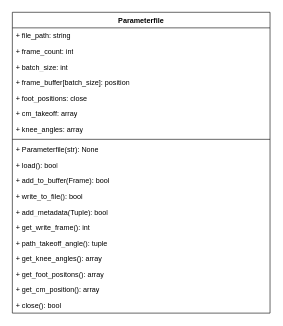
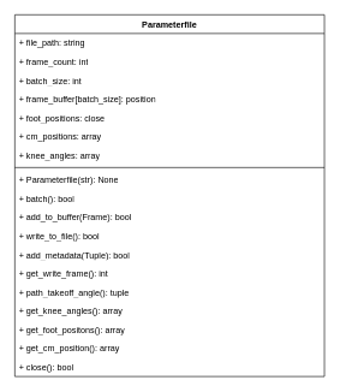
  <mxCell id="0" />
  <mxCell id="1" parent="0" />
  <mxCell id="2" value="Parameterfile&lt;div&gt;&lt;br&gt;&lt;/div&gt;" style="swimlane;fontStyle=1;align=center;verticalAlign=top;childLayout=stackLayout;horizontal=1;startSize=26;horizontalStack=0;resizeParent=1;resizeParentMax=0;resizeLast=0;collapsible=1;marginBottom=0;whiteSpace=wrap;html=1;" vertex="1" parent="1"><mxGeometry x="20" y="20" width="430" height="502" as="geometry" /></mxCell>
  <mxCell id="3" value="+ file_path: string" style="text;strokeColor=none;fillColor=none;align=left;verticalAlign=top;spacingLeft=4;spacingRight=4;overflow=hidden;rotatable=0;points=[[0,0.5],[1,0.5]];portConstraint=eastwest;whiteSpace=wrap;html=1;" vertex="1" parent="2"><mxGeometry y="26" width="430" height="26" as="geometry" /></mxCell>
  <mxCell id="4" value="+ frame_count: int" style="text;strokeColor=none;fillColor=none;align=left;verticalAlign=top;spacingLeft=4;spacingRight=4;overflow=hidden;rotatable=0;points=[[0,0.5],[1,0.5]];portConstraint=eastwest;whiteSpace=wrap;html=1;" vertex="1" parent="2"><mxGeometry y="52" width="430" height="26" as="geometry" /></mxCell>
  <mxCell id="5" value="+ batch_size: int" style="text;strokeColor=none;fillColor=none;align=left;verticalAlign=top;spacingLeft=4;spacingRight=4;overflow=hidden;rotatable=0;points=[[0,0.5],[1,0.5]];portConstraint=eastwest;whiteSpace=wrap;html=1;" vertex="1" parent="2"><mxGeometry y="78" width="430" height="26" as="geometry" /></mxCell>
  <mxCell id="6" value="+ frame_buffer[batch_size]: position" style="text;strokeColor=none;fillColor=none;align=left;verticalAlign=top;spacingLeft=4;spacingRight=4;overflow=hidden;rotatable=0;points=[[0,0.5],[1,0.5]];portConstraint=eastwest;whiteSpace=wrap;html=1;" vertex="1" parent="2"><mxGeometry y="104" width="430" height="26" as="geometry" /></mxCell>
  <mxCell id="7" value="+ foot_positions: close" style="text;strokeColor=none;fillColor=none;align=left;verticalAlign=top;spacingLeft=4;spacingRight=4;overflow=hidden;rotatable=0;points=[[0,0.5],[1,0.5]];portConstraint=eastwest;whiteSpace=wrap;html=1;" vertex="1" parent="2"><mxGeometry y="130" width="430" height="26" as="geometry" /></mxCell>
- <mxCell id="8" value="+ cm_takeoff: array" style="text;strokeColor=none;fillColor=none;align=left;verticalAlign=top;spacingLeft=4;spacingRight=4;overflow=hidden;rotatable=0;points=[[0,0.5],[1,0.5]];portConstraint=eastwest;whiteSpace=wrap;html=1;" vertex="1" parent="2"><mxGeometry y="156" width="430" height="26" as="geometry" /></mxCell>
+ <mxCell id="8" value="+ cm_positions: array" style="text;strokeColor=none;fillColor=none;align=left;verticalAlign=top;spacingLeft=4;spacingRight=4;overflow=hidden;rotatable=0;points=[[0,0.5],[1,0.5]];portConstraint=eastwest;whiteSpace=wrap;html=1;" vertex="1" parent="2"><mxGeometry y="156" width="430" height="26" as="geometry" /></mxCell>
  <mxCell id="9" value="+ knee_angles: array" style="text;strokeColor=none;fillColor=none;align=left;verticalAlign=top;spacingLeft=4;spacingRight=4;overflow=hidden;rotatable=0;points=[[0,0.5],[1,0.5]];portConstraint=eastwest;whiteSpace=wrap;html=1;" vertex="1" parent="2"><mxGeometry y="182" width="430" height="26" as="geometry" /></mxCell>
  <mxCell id="10" value="" style="line;strokeWidth=1;fillColor=none;align=left;verticalAlign=middle;spacingTop=-1;spacingLeft=3;spacingRight=3;rotatable=0;labelPosition=right;points=[];portConstraint=eastwest;strokeColor=inherit;" vertex="1" parent="2"><mxGeometry y="208" width="430" height="8" as="geometry" /></mxCell>
  <mxCell id="11" value="+ Parameterfile(str): None" style="text;strokeColor=none;fillColor=none;align=left;verticalAlign=top;spacingLeft=4;spacingRight=4;overflow=hidden;rotatable=0;points=[[0,0.5],[1,0.5]];portConstraint=eastwest;whiteSpace=wrap;html=1;" vertex="1" parent="2"><mxGeometry y="216" width="430" height="26" as="geometry" /></mxCell>
- <mxCell id="12" value="+ load(): bool" style="text;strokeColor=none;fillColor=none;align=left;verticalAlign=top;spacingLeft=4;spacingRight=4;overflow=hidden;rotatable=0;points=[[0,0.5],[1,0.5]];portConstraint=eastwest;whiteSpace=wrap;html=1;" vertex="1" parent="2"><mxGeometry y="242" width="430" height="26" as="geometry" /></mxCell>
+ <mxCell id="12" value="+ batch(): bool" style="text;strokeColor=none;fillColor=none;align=left;verticalAlign=top;spacingLeft=4;spacingRight=4;overflow=hidden;rotatable=0;points=[[0,0.5],[1,0.5]];portConstraint=eastwest;whiteSpace=wrap;html=1;" vertex="1" parent="2"><mxGeometry y="242" width="430" height="26" as="geometry" /></mxCell>
  <mxCell id="13" value="+ add_to_buffer(Frame): bool" style="text;strokeColor=none;fillColor=none;align=left;verticalAlign=top;spacingLeft=4;spacingRight=4;overflow=hidden;rotatable=0;points=[[0,0.5],[1,0.5]];portConstraint=eastwest;whiteSpace=wrap;html=1;" vertex="1" parent="2"><mxGeometry y="268" width="430" height="26" as="geometry" /></mxCell>
  <mxCell id="14" value="+ write_to_file(): bool" style="text;strokeColor=none;fillColor=none;align=left;verticalAlign=top;spacingLeft=4;spacingRight=4;overflow=hidden;rotatable=0;points=[[0,0.5],[1,0.5]];portConstraint=eastwest;whiteSpace=wrap;html=1;" vertex="1" parent="2"><mxGeometry y="294" width="430" height="26" as="geometry" /></mxCell>
  <mxCell id="15" value="+ add_metadata(Tuple): bool" style="text;strokeColor=none;fillColor=none;align=left;verticalAlign=top;spacingLeft=4;spacingRight=4;overflow=hidden;rotatable=0;points=[[0,0.5],[1,0.5]];portConstraint=eastwest;whiteSpace=wrap;html=1;" vertex="1" parent="2"><mxGeometry y="320" width="430" height="26" as="geometry" /></mxCell>
  <mxCell id="16" value="+ get_write_frame(): int" style="text;strokeColor=none;fillColor=none;align=left;verticalAlign=top;spacingLeft=4;spacingRight=4;overflow=hidden;rotatable=0;points=[[0,0.5],[1,0.5]];portConstraint=eastwest;whiteSpace=wrap;html=1;" vertex="1" parent="2"><mxGeometry y="346" width="430" height="26" as="geometry" /></mxCell>
  <mxCell id="17" value="+ path_takeoff_angle(): tuple" style="text;strokeColor=none;fillColor=none;align=left;verticalAlign=top;spacingLeft=4;spacingRight=4;overflow=hidden;rotatable=0;points=[[0,0.5],[1,0.5]];portConstraint=eastwest;whiteSpace=wrap;html=1;" vertex="1" parent="2"><mxGeometry y="372" width="430" height="26" as="geometry" /></mxCell>
  <mxCell id="18" value="+ get_knee_angles(): array" style="text;strokeColor=none;fillColor=none;align=left;verticalAlign=top;spacingLeft=4;spacingRight=4;overflow=hidden;rotatable=0;points=[[0,0.5],[1,0.5]];portConstraint=eastwest;whiteSpace=wrap;html=1;" vertex="1" parent="2"><mxGeometry y="398" width="430" height="26" as="geometry" /></mxCell>
  <mxCell id="19" value="+ get_foot_positons(): array" style="text;strokeColor=none;fillColor=none;align=left;verticalAlign=top;spacingLeft=4;spacingRight=4;overflow=hidden;rotatable=0;points=[[0,0.5],[1,0.5]];portConstraint=eastwest;whiteSpace=wrap;html=1;" vertex="1" parent="2"><mxGeometry y="424" width="430" height="26" as="geometry" /></mxCell>
  <mxCell id="20" value="+ get_cm_position(): array" style="text;strokeColor=none;fillColor=none;align=left;verticalAlign=top;spacingLeft=4;spacingRight=4;overflow=hidden;rotatable=0;points=[[0,0.5],[1,0.5]];portConstraint=eastwest;whiteSpace=wrap;html=1;" vertex="1" parent="2"><mxGeometry y="450" width="430" height="26" as="geometry" /></mxCell>
  <mxCell id="21" value="+ close(): bool" style="text;strokeColor=none;fillColor=none;align=left;verticalAlign=top;spacingLeft=4;spacingRight=4;overflow=hidden;rotatable=0;points=[[0,0.5],[1,0.5]];portConstraint=eastwest;whiteSpace=wrap;html=1;" vertex="1" parent="2"><mxGeometry y="476" width="430" height="26" as="geometry" /></mxCell>
